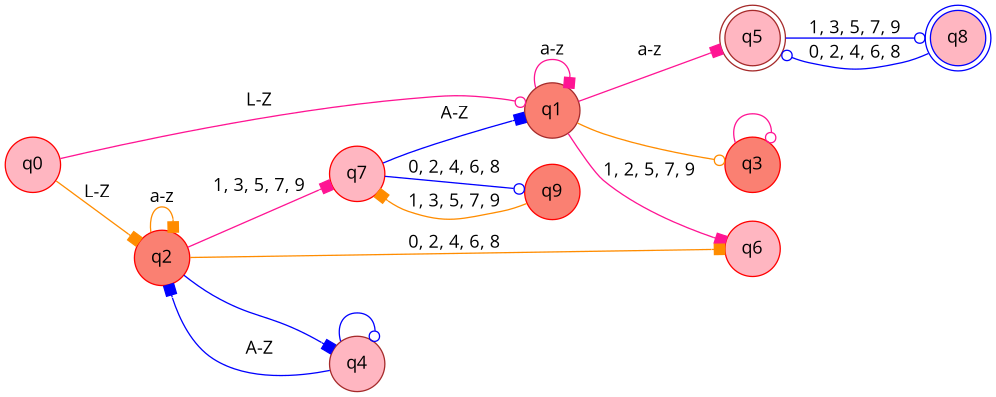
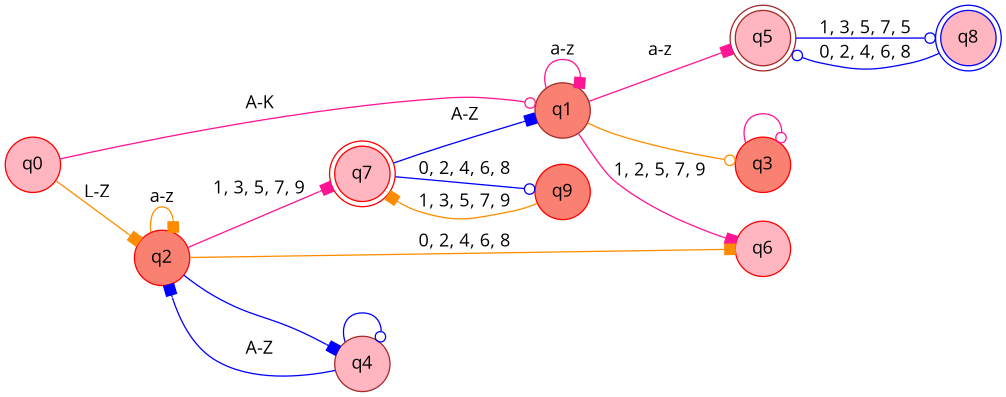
  digraph {
    fontname="Open Sans"
    rankdir=LR
    node [color=red fillcolor=lightpink fontname="Open Sans" shape=circle style=filled]
    edge [arrowhead=box color=blue fontname="Open Sans"]
    q5 [color=brown shape=doublecircle]
    q8 [color=blue shape=doublecircle]
-   q7
+   q7 [shape=doublecircle]
    q9 [fillcolor=salmon]
    q1 [color=brown fillcolor=salmon]
    q0
    q2 [fillcolor=salmon]
    q3 [fillcolor=salmon]
    q6
    q4 [color=brown]
-   q5 -> q8 [arrowhead=odot label="1, 3, 5, 7, 9"]
+   q5 -> q8 [arrowhead=odot label="1, 3, 5, 7, 5"]
    q8 -> q5 [arrowhead=odot label="0, 2, 4, 6, 8"]
    q7 -> q9 [arrowhead=odot label="0, 2, 4, 6, 8"]
    q7 -> q1 [label="A-Z"]
    q9 -> q7 [color=darkorange label="1, 3, 5, 7, 9"]
    q1 -> q5 [color=deeppink label="a-z"]
    q1 -> q1 [color=deeppink label="a-z"]
    q1 -> q3 [arrowhead=odot color=darkorange label=" "]
    q1 -> q6 [color=deeppink label="1, 2, 5, 7, 9"]
-   q0 -> q1 [arrowhead=odot color=deeppink label="L-Z"]
+   q0 -> q1 [arrowhead=odot color=deeppink label="A-K"]
    q0 -> q2 [color=darkorange label="L-Z"]
    q2 -> q7 [color=deeppink label="1, 3, 5, 7, 9"]
    q2 -> q2 [color=darkorange label="a-z"]
    q2 -> q6 [color=darkorange label="0, 2, 4, 6, 8"]
    q2 -> q4 [label=" "]
    q3 -> q3 [arrowhead=odot color=deeppink label=" "]
    q4 -> q2 [label="A-Z"]
    q4 -> q4 [arrowhead=odot label=" "]
  }
